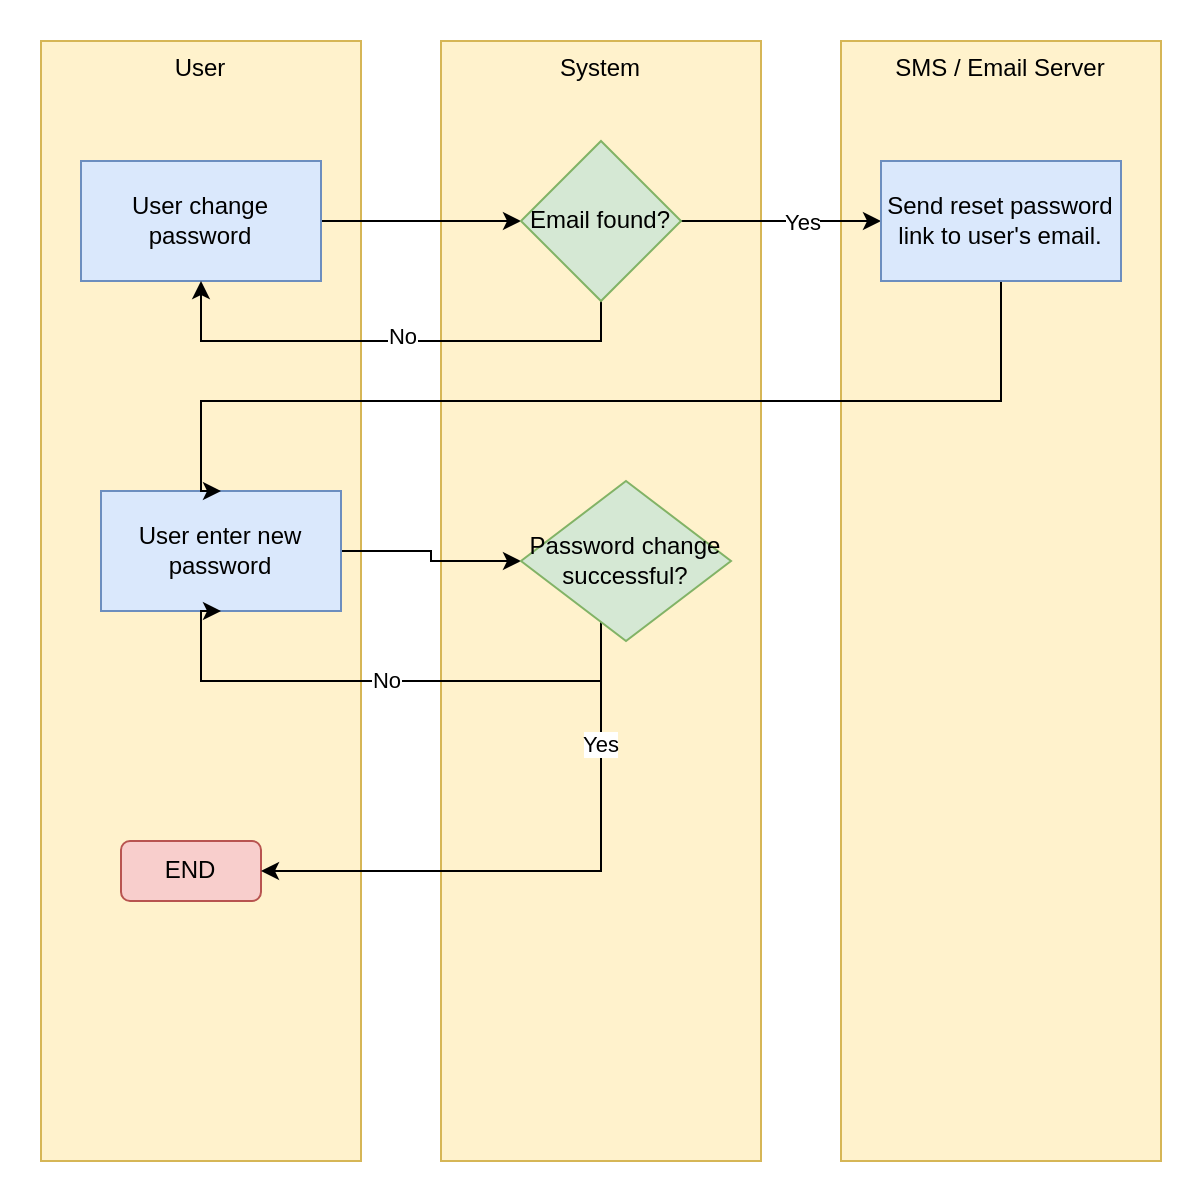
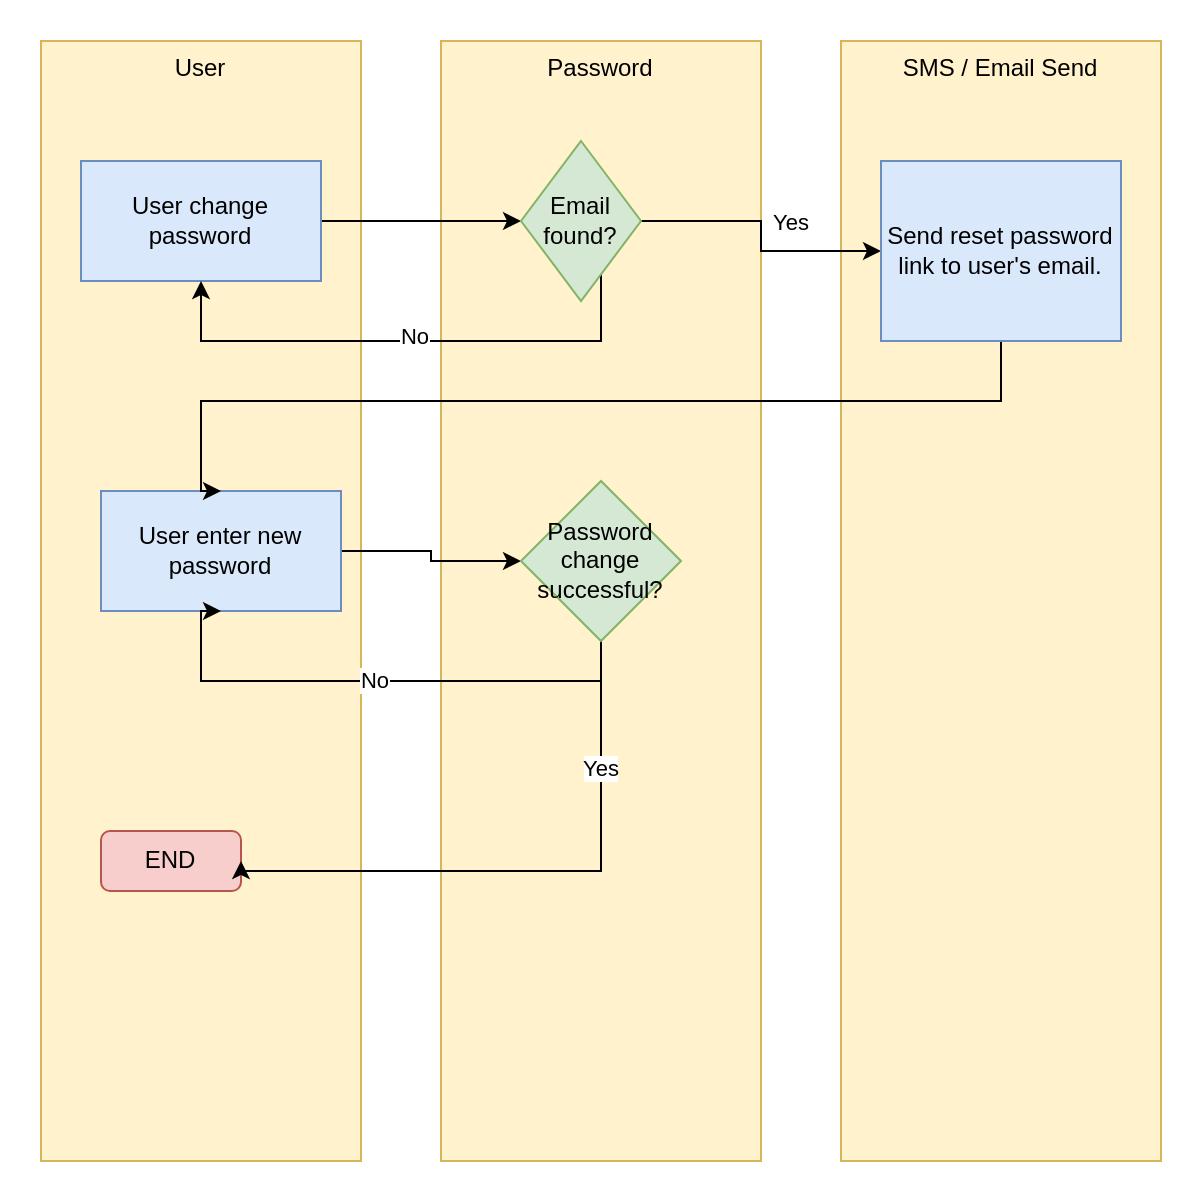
  <mxCell id="0" />
  <mxCell id="1" parent="0" />
  <mxCell id="2" value="User" style="rounded=0;whiteSpace=wrap;html=1;verticalAlign=top;fillColor=#fff2cc;strokeColor=#d6b656;" parent="1" vertex="1"><mxGeometry x="20" y="20" width="160" height="560" as="geometry" /></mxCell>
- <mxCell id="3" value="System" style="rounded=0;whiteSpace=wrap;html=1;verticalAlign=top;fillColor=#fff2cc;strokeColor=#d6b656;" parent="1" vertex="1"><mxGeometry x="220" y="20" width="160" height="560" as="geometry" /></mxCell>
- <mxCell id="4" value="SMS / Email Server" style="rounded=0;whiteSpace=wrap;html=1;verticalAlign=top;fillColor=#fff2cc;strokeColor=#d6b656;" parent="1" vertex="1"><mxGeometry x="420" y="20" width="160" height="560" as="geometry" /></mxCell>
+ <mxCell id="3" value="Password" style="rounded=0;whiteSpace=wrap;html=1;verticalAlign=top;fillColor=#fff2cc;strokeColor=#d6b656;" parent="1" vertex="1"><mxGeometry x="220" y="20" width="160" height="560" as="geometry" /></mxCell>
+ <mxCell id="4" value="SMS / Email Send" style="rounded=0;whiteSpace=wrap;html=1;verticalAlign=top;fillColor=#fff2cc;strokeColor=#d6b656;" parent="1" vertex="1"><mxGeometry x="420" y="20" width="160" height="560" as="geometry" /></mxCell>
  <mxCell id="5" style="edgeStyle=orthogonalEdgeStyle;rounded=0;orthogonalLoop=1;jettySize=auto;html=1;entryX=0;entryY=0.5;entryDx=0;entryDy=0;" parent="1" source="6" target="11" edge="1"><mxGeometry relative="1" as="geometry" /></mxCell>
  <mxCell id="6" value="User change password" style="rounded=0;whiteSpace=wrap;html=1;fillColor=#dae8fc;strokeColor=#6c8ebf;" parent="1" vertex="1"><mxGeometry x="40" y="80" width="120" height="60" as="geometry" /></mxCell>
  <mxCell id="7" style="edgeStyle=orthogonalEdgeStyle;rounded=0;orthogonalLoop=1;jettySize=auto;html=1;" parent="1" source="11" target="16" edge="1"><mxGeometry relative="1" as="geometry" /></mxCell>
  <mxCell id="8" value="Yes" style="edgeLabel;html=1;align=center;verticalAlign=middle;resizable=0;points=[];" parent="7" vertex="1" connectable="0"><mxGeometry x="-0.22" relative="1" as="geometry"><mxPoint x="21" as="offset" /></mxGeometry></mxCell>
  <mxCell id="9" style="edgeStyle=orthogonalEdgeStyle;rounded=0;orthogonalLoop=1;jettySize=auto;html=1;entryX=0.5;entryY=1;entryDx=0;entryDy=0;" parent="1" source="11" target="6" edge="1"><mxGeometry relative="1" as="geometry"><Array as="points"><mxPoint x="300" y="170" /><mxPoint x="100" y="170" /></Array></mxGeometry></mxCell>
  <mxCell id="10" value="No" style="edgeLabel;html=1;align=center;verticalAlign=middle;resizable=0;points=[];" parent="9" vertex="1" connectable="0"><mxGeometry x="0.048" y="-3" relative="1" as="geometry"><mxPoint x="11" as="offset" /></mxGeometry></mxCell>
- <mxCell id="11" value="Email found?" style="rhombus;whiteSpace=wrap;html=1;fillColor=#d5e8d4;strokeColor=#82b366;" parent="1" vertex="1"><mxGeometry x="260" y="70" width="80" height="80" as="geometry" /></mxCell>
- <mxCell id="12" value="END" style="rounded=1;whiteSpace=wrap;html=1;fillColor=#f8cecc;strokeColor=#b85450;" parent="1" vertex="1"><mxGeometry x="60" y="420" width="70" height="30" as="geometry" /></mxCell>
+ <mxCell id="11" value="Email found?" style="rhombus;whiteSpace=wrap;html=1;fillColor=#d5e8d4;strokeColor=#82b366;" parent="1" vertex="1"><mxGeometry x="260" y="70" width="60" height="80" as="geometry" /></mxCell>
+ <mxCell id="12" value="END" style="rounded=1;whiteSpace=wrap;html=1;fillColor=#f8cecc;strokeColor=#b85450;" parent="1" vertex="1"><mxGeometry x="50" y="415" width="70" height="30" as="geometry" /></mxCell>
  <mxCell id="13" style="edgeStyle=orthogonalEdgeStyle;rounded=0;orthogonalLoop=1;jettySize=auto;html=1;entryX=0;entryY=0.5;entryDx=0;entryDy=0;" parent="1" source="14" target="20" edge="1"><mxGeometry relative="1" as="geometry" /></mxCell>
  <mxCell id="14" value="User enter new password" style="rounded=0;whiteSpace=wrap;html=1;fillColor=#dae8fc;strokeColor=#6c8ebf;" parent="1" vertex="1"><mxGeometry x="50" y="245" width="120" height="60" as="geometry" /></mxCell>
  <mxCell id="15" style="edgeStyle=orthogonalEdgeStyle;rounded=0;orthogonalLoop=1;jettySize=auto;html=1;entryX=0.5;entryY=0;entryDx=0;entryDy=0;" parent="1" source="16" target="14" edge="1"><mxGeometry relative="1" as="geometry"><Array as="points"><mxPoint x="500" y="200" /><mxPoint x="100" y="200" /></Array></mxGeometry></mxCell>
- <mxCell id="16" value="Send reset password link to user's email." style="rounded=0;whiteSpace=wrap;html=1;fillColor=#dae8fc;strokeColor=#6c8ebf;" parent="1" vertex="1"><mxGeometry x="440" y="80" width="120" height="60" as="geometry" /></mxCell>
+ <mxCell id="16" value="Send reset password link to user's email." style="rounded=0;whiteSpace=wrap;html=1;fillColor=#dae8fc;strokeColor=#6c8ebf;" parent="1" vertex="1"><mxGeometry x="440" y="80" width="120" height="90" as="geometry" /></mxCell>
  <mxCell id="17" style="edgeStyle=orthogonalEdgeStyle;rounded=0;orthogonalLoop=1;jettySize=auto;html=1;entryX=1;entryY=0.5;entryDx=0;entryDy=0;" parent="1" source="20" target="12" edge="1"><mxGeometry relative="1" as="geometry"><Array as="points"><mxPoint x="300" y="435" /></Array></mxGeometry></mxCell>
  <mxCell id="18" value="Yes" style="edgeLabel;html=1;align=center;verticalAlign=middle;resizable=0;points=[];" parent="17" vertex="1" connectable="0"><mxGeometry x="-0.583" y="-1" relative="1" as="geometry"><mxPoint as="offset" /></mxGeometry></mxCell>
  <mxCell id="19" value="No" style="edgeStyle=orthogonalEdgeStyle;rounded=0;orthogonalLoop=1;jettySize=auto;html=1;entryX=0.5;entryY=1;entryDx=0;entryDy=0;" parent="1" source="20" target="14" edge="1"><mxGeometry relative="1" as="geometry"><Array as="points"><mxPoint x="300" y="340" /><mxPoint x="100" y="340" /></Array></mxGeometry></mxCell>
- <mxCell id="20" value="Password change successful?" style="rhombus;whiteSpace=wrap;html=1;fillColor=#d5e8d4;strokeColor=#82b366;" parent="1" vertex="1"><mxGeometry x="260" y="240" width="105" height="80" as="geometry" /></mxCell>
+ <mxCell id="20" value="Password change successful?" style="rhombus;whiteSpace=wrap;html=1;fillColor=#d5e8d4;strokeColor=#82b366;" parent="1" vertex="1"><mxGeometry x="260" y="240" width="80" height="80" as="geometry" /></mxCell>
